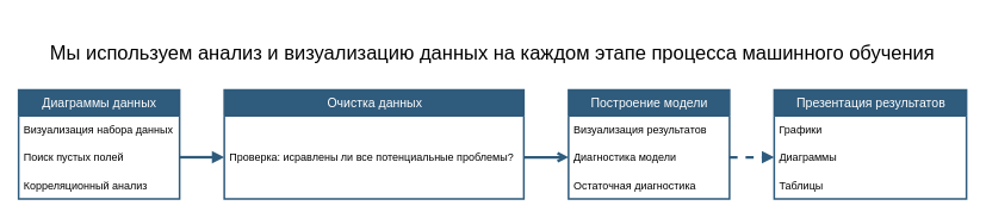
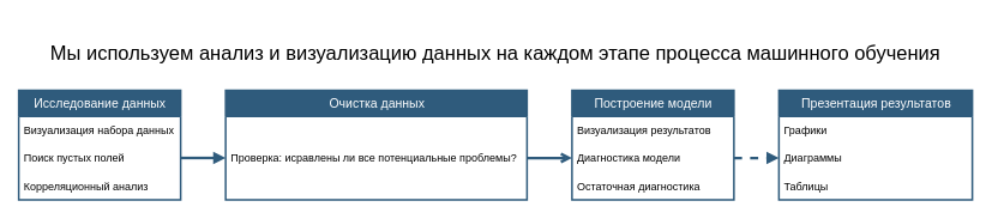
  <mxCell id="0" />
  <mxCell id="1" parent="0" />
  <mxCell id="2" value="&lt;font style=&quot;font-size: 22px&quot;&gt;Мы используем анализ и визуализацию данных на каждом этапе процесса машинного обучения&lt;/font&gt;" style="text;html=1;strokeColor=none;fillColor=none;align=center;verticalAlign=middle;whiteSpace=wrap;rounded=0;" vertex="1" parent="1"><mxGeometry x="20" y="20" width="1060" height="80" as="geometry" /></mxCell>
- <mxCell id="3" value="Диаграммы данных" style="swimlane;fontStyle=0;childLayout=stackLayout;horizontal=1;startSize=29;fillColor=#2F5B7C;horizontalStack=0;resizeParent=1;resizeParentMax=0;resizeLast=0;collapsible=1;marginBottom=0;swimlaneFillColor=#ffffff;align=center;fontSize=14;rounded=0;shadow=0;strokeWidth=2;fontColor=#FFFFFF;spacing=2;spacingTop=0;strokeColor=#2F5B7C;swimlaneLine=1;html=1;overflow=visible;verticalAlign=middle;" vertex="1" parent="1"><mxGeometry x="20" y="100" width="180" height="122" as="geometry"><mxRectangle x="1300" y="10" width="70" height="30" as="alternateBounds" /></mxGeometry></mxCell>
+ <mxCell id="3" value="Исследование данных" style="swimlane;fontStyle=0;childLayout=stackLayout;horizontal=1;startSize=29;fillColor=#2F5B7C;horizontalStack=0;resizeParent=1;resizeParentMax=0;resizeLast=0;collapsible=1;marginBottom=0;swimlaneFillColor=#ffffff;align=center;fontSize=14;rounded=0;shadow=0;strokeWidth=2;fontColor=#FFFFFF;spacing=2;spacingTop=0;strokeColor=#2F5B7C;swimlaneLine=1;html=1;overflow=visible;verticalAlign=middle;" vertex="1" parent="1"><mxGeometry x="20" y="100" width="180" height="122" as="geometry"><mxRectangle x="1300" y="10" width="70" height="30" as="alternateBounds" /></mxGeometry></mxCell>
  <mxCell id="4" value="Визуализация набора данных" style="text;spacingLeft=4;spacingRight=4;overflow=hidden;rotatable=0;points=[[0,0.5],[1,0.5]];portConstraint=eastwest;fontSize=12;perimeterSpacing=0;verticalAlign=middle;" vertex="1" parent="3"><mxGeometry y="29" width="180" height="31" as="geometry" /></mxCell>
  <mxCell id="5" value="Поиск пустых полей" style="text;spacingLeft=4;spacingRight=4;overflow=hidden;rotatable=0;points=[[0,0.5],[1,0.5]];portConstraint=eastwest;fontSize=12;perimeterSpacing=0;verticalAlign=middle;" vertex="1" parent="3"><mxGeometry y="60" width="180" height="31" as="geometry" /></mxCell>
  <mxCell id="6" value="Корреляционный анализ" style="text;spacingLeft=4;spacingRight=4;overflow=hidden;rotatable=0;points=[[0,0.5],[1,0.5]];portConstraint=eastwest;fontSize=12;perimeterSpacing=0;verticalAlign=middle;" vertex="1" parent="3"><mxGeometry y="91" width="180" height="31" as="geometry" /></mxCell>
  <mxCell id="7" value="" style="edgeStyle=orthogonalEdgeStyle;rounded=0;orthogonalLoop=1;jettySize=auto;html=1;startSize=30;strokeColor=#2F5B7C;strokeWidth=3;fontSize=30;fontColor=#000000;endArrow=block;endFill=1;exitX=1;exitY=0.5;exitDx=0;exitDy=0;entryX=0;entryY=0.5;entryDx=0;entryDy=0;" edge="1" parent="1" source="5" target="9"><mxGeometry relative="1" as="geometry"><mxPoint x="1200" y="80" as="sourcePoint" /><mxPoint x="250" y="176" as="targetPoint" /><Array as="points" /></mxGeometry></mxCell>
  <mxCell id="8" value="Очистка данных" style="swimlane;fontStyle=0;childLayout=stackLayout;horizontal=1;startSize=29;fillColor=#2F5B7C;horizontalStack=0;resizeParent=1;resizeParentMax=0;resizeLast=0;collapsible=1;marginBottom=0;swimlaneFillColor=#ffffff;align=center;fontSize=14;rounded=0;shadow=0;strokeWidth=2;fontColor=#FFFFFF;spacing=2;spacingTop=0;strokeColor=#2F5B7C;swimlaneLine=1;html=1;overflow=visible;verticalAlign=middle;" vertex="1" parent="1"><mxGeometry x="250" y="100" width="335" height="122" as="geometry"><mxRectangle x="1300" y="10" width="70" height="30" as="alternateBounds" /></mxGeometry></mxCell>
  <mxCell id="9" value="Проверка: исравлены ли все потенциальные проблемы?" style="text;spacingLeft=4;spacingRight=4;overflow=hidden;rotatable=0;points=[[0,0.5],[1,0.5]];portConstraint=eastwest;fontSize=12;perimeterSpacing=0;verticalAlign=middle;" vertex="1" parent="8"><mxGeometry y="29" width="335" height="93" as="geometry" /></mxCell>
  <mxCell id="10" value="Построение модели" style="swimlane;fontStyle=0;childLayout=stackLayout;horizontal=1;startSize=29;fillColor=#2F5B7C;horizontalStack=0;resizeParent=1;resizeParentMax=0;resizeLast=0;collapsible=1;marginBottom=0;swimlaneFillColor=#ffffff;align=center;fontSize=14;rounded=0;shadow=0;strokeWidth=2;fontColor=#FFFFFF;spacing=2;spacingTop=0;strokeColor=#2F5B7C;swimlaneLine=1;html=1;overflow=visible;verticalAlign=middle;" vertex="1" parent="1"><mxGeometry x="635" y="100" width="180" height="122" as="geometry"><mxRectangle x="1300" y="10" width="70" height="30" as="alternateBounds" /></mxGeometry></mxCell>
  <mxCell id="11" value="Визуализация результатов" style="text;spacingLeft=4;spacingRight=4;overflow=hidden;rotatable=0;points=[[0,0.5],[1,0.5]];portConstraint=eastwest;fontSize=12;perimeterSpacing=0;verticalAlign=middle;" vertex="1" parent="10"><mxGeometry y="29" width="180" height="31" as="geometry" /></mxCell>
  <mxCell id="12" value="Диагностика модели" style="text;spacingLeft=4;spacingRight=4;overflow=hidden;rotatable=0;points=[[0,0.5],[1,0.5]];portConstraint=eastwest;fontSize=12;perimeterSpacing=0;verticalAlign=middle;" vertex="1" parent="10"><mxGeometry y="60" width="180" height="31" as="geometry" /></mxCell>
  <mxCell id="13" value="Остаточная диагностика" style="text;spacingLeft=4;spacingRight=4;overflow=hidden;rotatable=0;points=[[0,0.5],[1,0.5]];portConstraint=eastwest;fontSize=12;perimeterSpacing=0;verticalAlign=middle;" vertex="1" parent="10"><mxGeometry y="91" width="180" height="31" as="geometry" /></mxCell>
  <mxCell id="14" value="" style="edgeStyle=orthogonalEdgeStyle;rounded=0;orthogonalLoop=1;jettySize=auto;html=1;startSize=30;strokeColor=#2F5B7C;strokeWidth=3;fontSize=30;fontColor=#000000;endArrow=open;endFill=1;exitX=1;exitY=0.5;exitDx=0;exitDy=0;entryX=0;entryY=0.5;entryDx=0;entryDy=0;" edge="1" parent="1" source="9" target="12"><mxGeometry relative="1" as="geometry"><mxPoint x="585" y="175.26" as="sourcePoint" /><mxPoint x="635" y="175.26" as="targetPoint" /><Array as="points" /></mxGeometry></mxCell>
  <mxCell id="15" value="Презентация результатов" style="swimlane;fontStyle=0;childLayout=stackLayout;horizontal=1;startSize=29;fillColor=#2F5B7C;horizontalStack=0;resizeParent=1;resizeParentMax=0;resizeLast=0;collapsible=1;marginBottom=0;swimlaneFillColor=#ffffff;align=center;fontSize=14;rounded=0;shadow=0;strokeWidth=2;fontColor=#FFFFFF;spacing=2;spacingTop=0;strokeColor=#2F5B7C;swimlaneLine=1;html=1;overflow=visible;verticalAlign=middle;" vertex="1" parent="1"><mxGeometry x="865" y="100" width="215" height="122" as="geometry"><mxRectangle x="1300" y="10" width="70" height="30" as="alternateBounds" /></mxGeometry></mxCell>
  <mxCell id="16" value="Графики" style="text;spacingLeft=4;spacingRight=4;overflow=hidden;rotatable=0;points=[[0,0.5],[1,0.5]];portConstraint=eastwest;fontSize=12;perimeterSpacing=0;verticalAlign=middle;" vertex="1" parent="15"><mxGeometry y="29" width="215" height="31" as="geometry" /></mxCell>
  <mxCell id="17" value="Диаграммы" style="text;spacingLeft=4;spacingRight=4;overflow=hidden;rotatable=0;points=[[0,0.5],[1,0.5]];portConstraint=eastwest;fontSize=12;perimeterSpacing=0;verticalAlign=middle;" vertex="1" parent="15"><mxGeometry y="60" width="215" height="31" as="geometry" /></mxCell>
  <mxCell id="18" value="Таблицы" style="text;spacingLeft=4;spacingRight=4;overflow=hidden;rotatable=0;points=[[0,0.5],[1,0.5]];portConstraint=eastwest;fontSize=12;perimeterSpacing=0;verticalAlign=middle;" vertex="1" parent="15"><mxGeometry y="91" width="215" height="31" as="geometry" /></mxCell>
  <mxCell id="19" value="" style="edgeStyle=orthogonalEdgeStyle;rounded=0;orthogonalLoop=1;jettySize=auto;html=1;startSize=30;strokeColor=#2F5B7C;strokeWidth=3;fontSize=30;fontColor=#000000;endArrow=block;endFill=1;exitX=1;exitY=0.5;exitDx=0;exitDy=0;entryX=0;entryY=0.5;entryDx=0;entryDy=0;dashed=1;" edge="1" parent="1" source="12" target="17"><mxGeometry relative="1" as="geometry"><mxPoint x="815" y="180" as="sourcePoint" /><mxPoint x="865" y="180" as="targetPoint" /><Array as="points" /></mxGeometry></mxCell>
